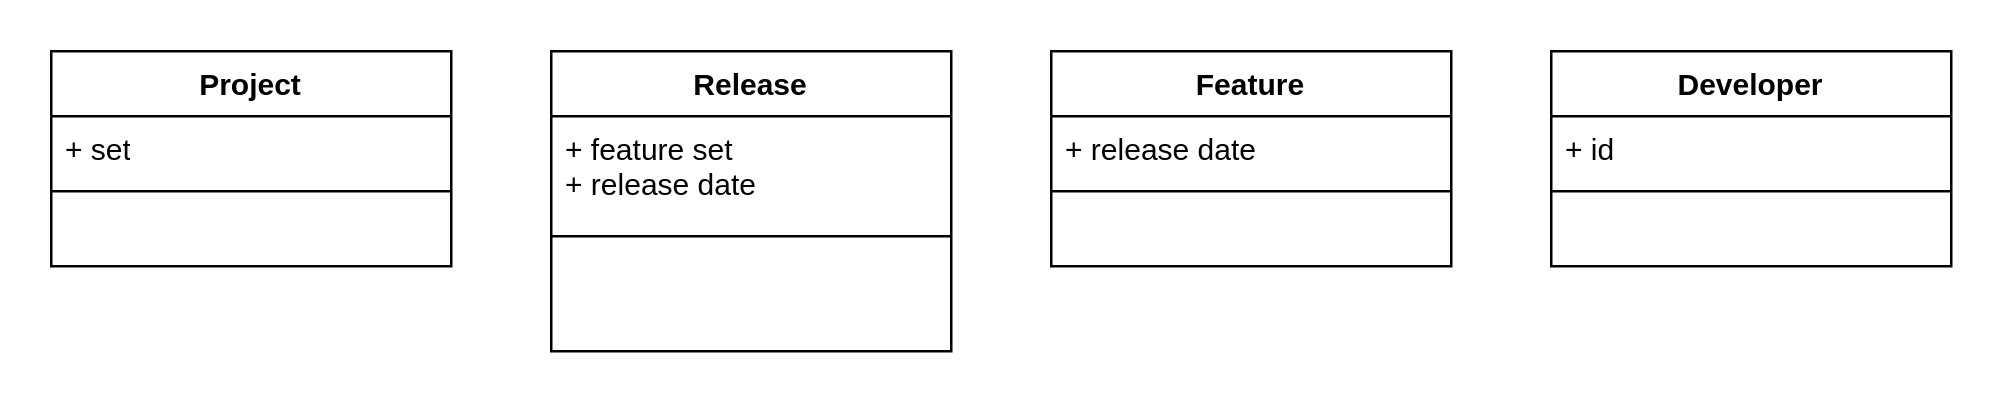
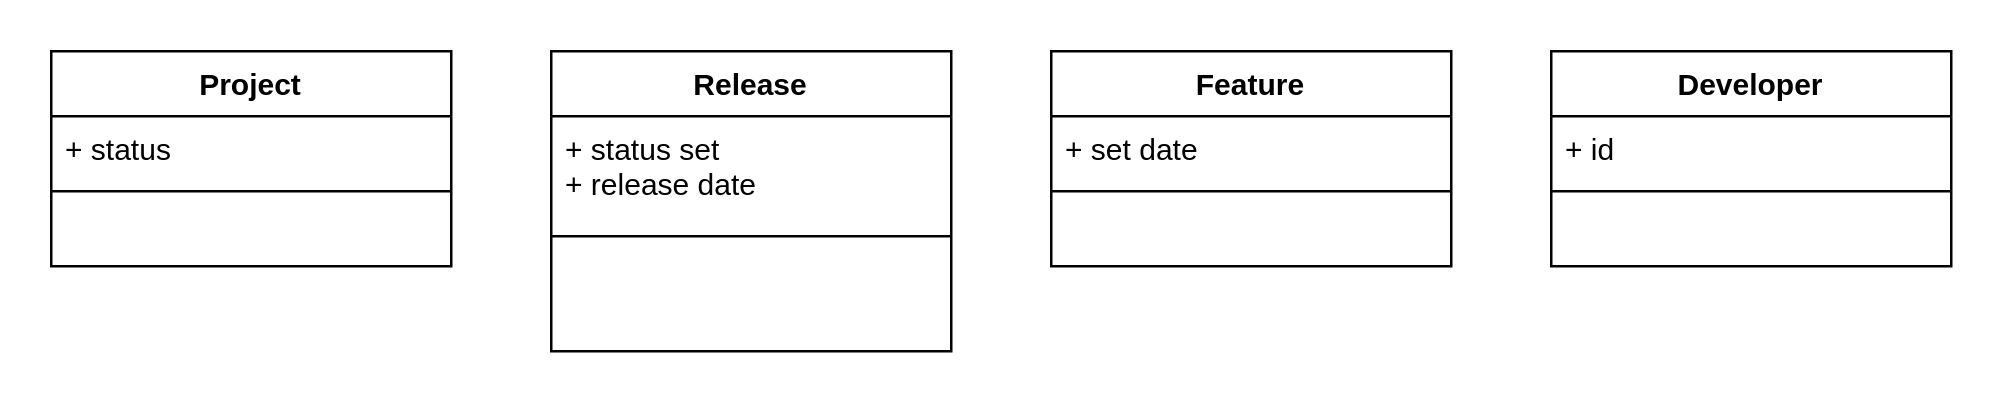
  <mxCell id="0" />
  <mxCell id="1" parent="0" />
  <mxCell id="2" value="Project" style="swimlane;fontStyle=1;align=center;verticalAlign=top;childLayout=stackLayout;horizontal=1;startSize=26;horizontalStack=0;resizeParent=1;resizeParentMax=0;resizeLast=0;collapsible=1;marginBottom=0;whiteSpace=wrap;html=1;" vertex="1" parent="1"><mxGeometry x="20" y="20" width="160" height="86" as="geometry" /></mxCell>
- <mxCell id="3" value="+ set" style="text;strokeColor=none;fillColor=none;align=left;verticalAlign=top;spacingLeft=4;spacingRight=4;overflow=hidden;rotatable=0;points=[[0,0.5],[1,0.5]];portConstraint=eastwest;whiteSpace=wrap;html=1;" vertex="1" parent="2"><mxGeometry y="26" width="160" height="26" as="geometry" /></mxCell>
+ <mxCell id="3" value="+ status" style="text;strokeColor=none;fillColor=none;align=left;verticalAlign=top;spacingLeft=4;spacingRight=4;overflow=hidden;rotatable=0;points=[[0,0.5],[1,0.5]];portConstraint=eastwest;whiteSpace=wrap;html=1;" vertex="1" parent="2"><mxGeometry y="26" width="160" height="26" as="geometry" /></mxCell>
  <mxCell id="4" value="" style="line;strokeWidth=1;fillColor=none;align=left;verticalAlign=middle;spacingTop=-1;spacingLeft=3;spacingRight=3;rotatable=0;labelPosition=right;points=[];portConstraint=eastwest;strokeColor=inherit;" vertex="1" parent="2"><mxGeometry y="52" width="160" height="8" as="geometry" /></mxCell>
  <mxCell id="5" value="&lt;div&gt;&lt;br&gt;&lt;/div&gt;&lt;div&gt;&lt;br&gt;&lt;/div&gt;" style="text;strokeColor=none;fillColor=none;align=left;verticalAlign=top;spacingLeft=4;spacingRight=4;overflow=hidden;rotatable=0;points=[[0,0.5],[1,0.5]];portConstraint=eastwest;whiteSpace=wrap;html=1;" vertex="1" parent="2"><mxGeometry y="60" width="160" height="26" as="geometry" /></mxCell>
  <mxCell id="6" value="Release" style="swimlane;fontStyle=1;align=center;verticalAlign=top;childLayout=stackLayout;horizontal=1;startSize=26;horizontalStack=0;resizeParent=1;resizeParentMax=0;resizeLast=0;collapsible=1;marginBottom=0;whiteSpace=wrap;html=1;" vertex="1" parent="1"><mxGeometry x="220" y="20" width="160" height="120" as="geometry" /></mxCell>
- <mxCell id="7" value="+ feature set&lt;div&gt;+ release date&lt;/div&gt;&lt;div&gt;&lt;br&gt;&lt;/div&gt;" style="text;strokeColor=none;fillColor=none;align=left;verticalAlign=top;spacingLeft=4;spacingRight=4;overflow=hidden;rotatable=0;points=[[0,0.5],[1,0.5]];portConstraint=eastwest;whiteSpace=wrap;html=1;" vertex="1" parent="6"><mxGeometry y="26" width="160" height="44" as="geometry" /></mxCell>
+ <mxCell id="7" value="+ status set&lt;div&gt;+ release date&lt;/div&gt;&lt;div&gt;&lt;br&gt;&lt;/div&gt;" style="text;strokeColor=none;fillColor=none;align=left;verticalAlign=top;spacingLeft=4;spacingRight=4;overflow=hidden;rotatable=0;points=[[0,0.5],[1,0.5]];portConstraint=eastwest;whiteSpace=wrap;html=1;" vertex="1" parent="6"><mxGeometry y="26" width="160" height="44" as="geometry" /></mxCell>
  <mxCell id="8" value="" style="line;strokeWidth=1;fillColor=none;align=left;verticalAlign=middle;spacingTop=-1;spacingLeft=3;spacingRight=3;rotatable=0;labelPosition=right;points=[];portConstraint=eastwest;strokeColor=inherit;" vertex="1" parent="6"><mxGeometry y="70" width="160" height="8" as="geometry" /></mxCell>
  <mxCell id="9" value="&lt;div&gt;&lt;br&gt;&lt;/div&gt;&lt;div&gt;&lt;br&gt;&lt;/div&gt;" style="text;strokeColor=none;fillColor=none;align=left;verticalAlign=top;spacingLeft=4;spacingRight=4;overflow=hidden;rotatable=0;points=[[0,0.5],[1,0.5]];portConstraint=eastwest;whiteSpace=wrap;html=1;" vertex="1" parent="6"><mxGeometry y="78" width="160" height="42" as="geometry" /></mxCell>
  <mxCell id="10" value="Developer" style="swimlane;fontStyle=1;align=center;verticalAlign=top;childLayout=stackLayout;horizontal=1;startSize=26;horizontalStack=0;resizeParent=1;resizeParentMax=0;resizeLast=0;collapsible=1;marginBottom=0;whiteSpace=wrap;html=1;" vertex="1" parent="1"><mxGeometry x="620" y="20" width="160" height="86" as="geometry" /></mxCell>
  <mxCell id="11" value="+ id" style="text;strokeColor=none;fillColor=none;align=left;verticalAlign=top;spacingLeft=4;spacingRight=4;overflow=hidden;rotatable=0;points=[[0,0.5],[1,0.5]];portConstraint=eastwest;whiteSpace=wrap;html=1;" vertex="1" parent="10"><mxGeometry y="26" width="160" height="26" as="geometry" /></mxCell>
  <mxCell id="12" value="" style="line;strokeWidth=1;fillColor=none;align=left;verticalAlign=middle;spacingTop=-1;spacingLeft=3;spacingRight=3;rotatable=0;labelPosition=right;points=[];portConstraint=eastwest;strokeColor=inherit;" vertex="1" parent="10"><mxGeometry y="52" width="160" height="8" as="geometry" /></mxCell>
  <mxCell id="13" value="&lt;div&gt;&lt;br&gt;&lt;/div&gt;&lt;div&gt;&lt;br&gt;&lt;/div&gt;" style="text;strokeColor=none;fillColor=none;align=left;verticalAlign=top;spacingLeft=4;spacingRight=4;overflow=hidden;rotatable=0;points=[[0,0.5],[1,0.5]];portConstraint=eastwest;whiteSpace=wrap;html=1;" vertex="1" parent="10"><mxGeometry y="60" width="160" height="26" as="geometry" /></mxCell>
  <mxCell id="14" value="Feature" style="swimlane;fontStyle=1;align=center;verticalAlign=top;childLayout=stackLayout;horizontal=1;startSize=26;horizontalStack=0;resizeParent=1;resizeParentMax=0;resizeLast=0;collapsible=1;marginBottom=0;whiteSpace=wrap;html=1;" vertex="1" parent="1"><mxGeometry x="420" y="20" width="160" height="86" as="geometry" /></mxCell>
- <mxCell id="15" value="+ release date" style="text;strokeColor=none;fillColor=none;align=left;verticalAlign=top;spacingLeft=4;spacingRight=4;overflow=hidden;rotatable=0;points=[[0,0.5],[1,0.5]];portConstraint=eastwest;whiteSpace=wrap;html=1;" vertex="1" parent="14"><mxGeometry y="26" width="160" height="26" as="geometry" /></mxCell>
+ <mxCell id="15" value="+ set date" style="text;strokeColor=none;fillColor=none;align=left;verticalAlign=top;spacingLeft=4;spacingRight=4;overflow=hidden;rotatable=0;points=[[0,0.5],[1,0.5]];portConstraint=eastwest;whiteSpace=wrap;html=1;" vertex="1" parent="14"><mxGeometry y="26" width="160" height="26" as="geometry" /></mxCell>
  <mxCell id="16" value="" style="line;strokeWidth=1;fillColor=none;align=left;verticalAlign=middle;spacingTop=-1;spacingLeft=3;spacingRight=3;rotatable=0;labelPosition=right;points=[];portConstraint=eastwest;strokeColor=inherit;" vertex="1" parent="14"><mxGeometry y="52" width="160" height="8" as="geometry" /></mxCell>
  <mxCell id="17" value="&lt;div&gt;&lt;br&gt;&lt;/div&gt;&lt;div&gt;&lt;br&gt;&lt;/div&gt;" style="text;strokeColor=none;fillColor=none;align=left;verticalAlign=top;spacingLeft=4;spacingRight=4;overflow=hidden;rotatable=0;points=[[0,0.5],[1,0.5]];portConstraint=eastwest;whiteSpace=wrap;html=1;" vertex="1" parent="14"><mxGeometry y="60" width="160" height="26" as="geometry" /></mxCell>
